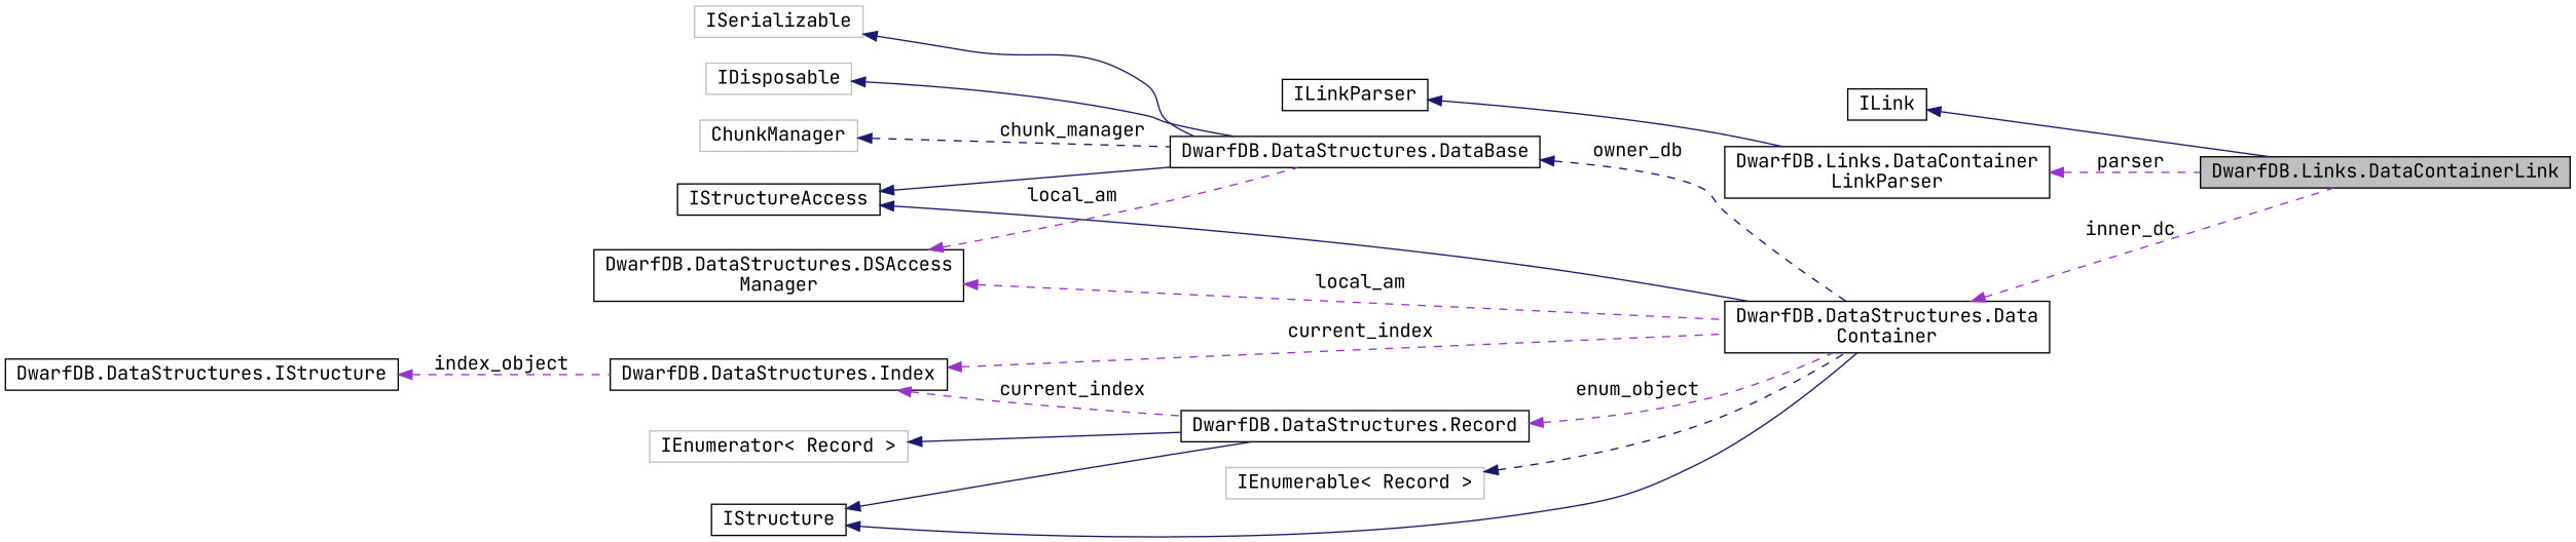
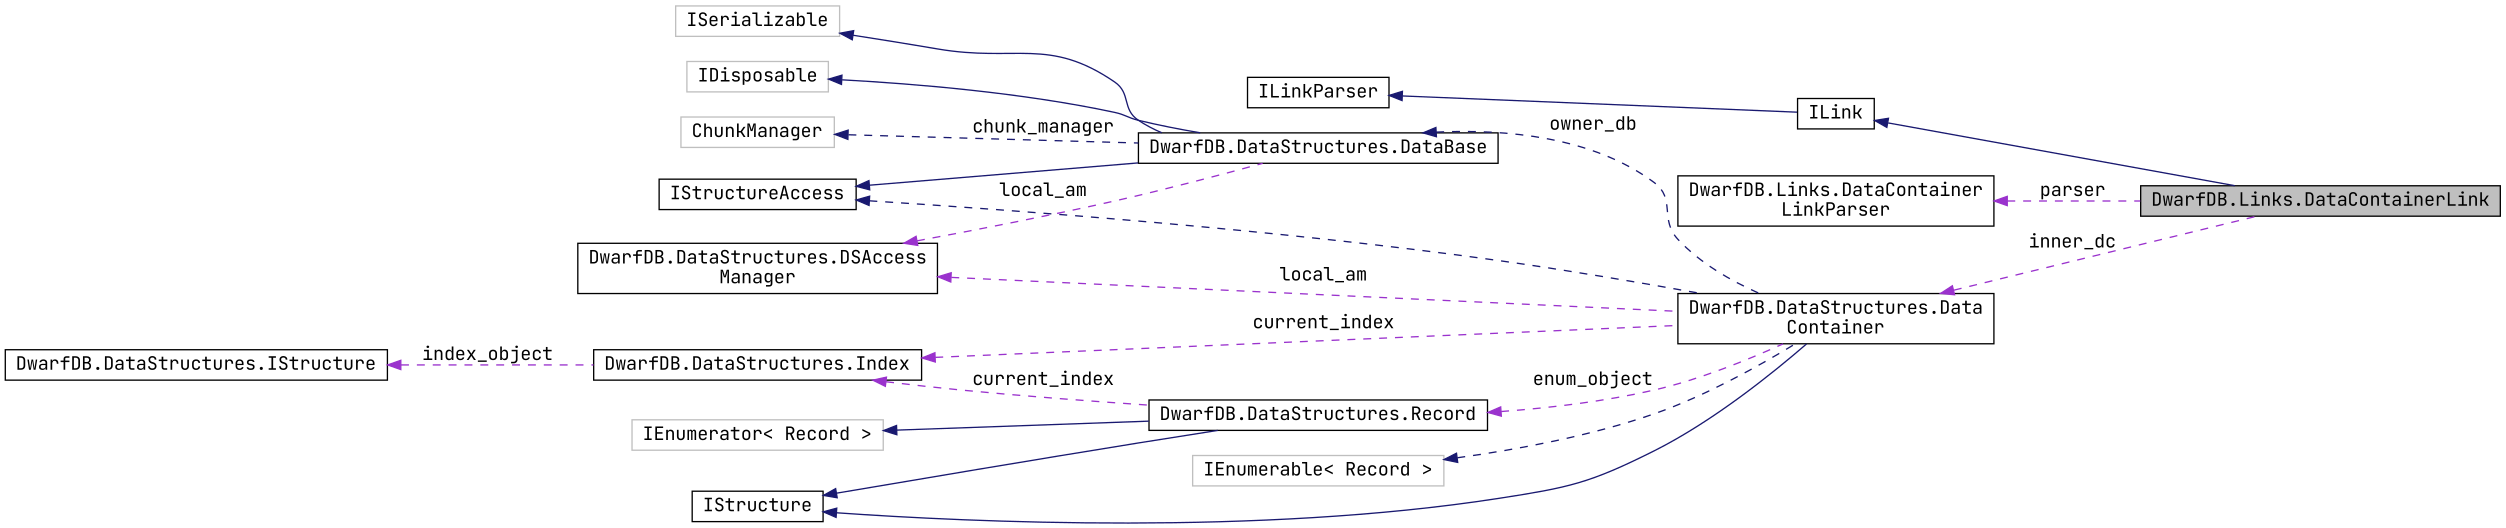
  digraph {
    fontname="JetBrains Mono"
    rankdir=LR
    node [color=black fillcolor=white fontname="JetBrains Mono" fontsize=14 shape=record style=filled]
    edge [color=midnightblue dir=back fontname="JetBrains Mono" fontsize=14 labelfontname=Helvetica labelfontsize=14 style=dashed]
    n1 [fillcolor=grey75 fontcolor=black height=0.2 label="DwarfDB.Links.DataContainerLink" width=0.4]
    n2 [height=0.2 label=ILink width=0.4]
    n3 [height=0.2 label="DwarfDB.Links.DataContainer\lLinkParser" width=0.4]
    n4 [height=0.2 label=ILinkParser width=0.4]
    n5 [height=0.2 label="DwarfDB.DataStructures.Data\lContainer" width=0.4]
    n6 [height=0.2 label=IStructure width=0.4]
    n7 [height=0.2 label="DwarfDB.DataStructures.Record" width=0.4]
    n8 [color=grey75 height=0.2 label="IEnumerable\< Record \>" width=0.4]
    n9 [height=0.2 label=IStructureAccess width=0.4]
    n10 [height=0.2 label="DwarfDB.DataStructures.DataBase" width=0.4]
    n11 [color=grey75 height=0.2 label="IEnumerator\< Record \>" width=0.4]
    n12 [height=0.2 label="DwarfDB.DataStructures.Index" width=0.4]
    n13 [height=0.2 label="DwarfDB.DataStructures.IStructure" width=0.4]
    n14 [color=grey75 height=0.2 label=ISerializable width=0.4]
    n15 [color=grey75 height=0.2 label=IDisposable width=0.4]
    n16 [height=0.2 label="DwarfDB.DataStructures.DSAccess\lManager" width=0.4]
    n17 [color=grey75 height=0.2 label=ChunkManager width=0.4]
    n2 -> n1 [style=solid]
    n3 -> n1 [color=darkorchid3 label=" parser"]
-   n4 -> n3 [style=solid]
+   n4 -> n2 [style=solid]
    n5 -> n1 [color=darkorchid3 label=" inner_dc"]
    n6 -> n5 [style=solid]
    n6 -> n7 [style=solid]
    n7 -> n5 [color=darkorchid3 label=" enum_object"]
    n8 -> n5
-   n9 -> n5 [style=solid]
+   n9 -> n5
    n9 -> n10 [style=solid]
    n10 -> n5 [label=" owner_db"]
    n11 -> n7 [style=solid]
    n12 -> n5 [color=darkorchid3 label=" current_index"]
    n12 -> n7 [color=darkorchid3 label=" current_index"]
    n13 -> n12 [color=darkorchid3 label=" index_object"]
    n14 -> n10 [style=solid]
    n15 -> n10 [style=solid]
    n16 -> n5 [color=darkorchid3 label=" local_am"]
    n16 -> n10 [color=darkorchid3 label=" local_am"]
    n17 -> n10 [label=" chunk_manager"]
  }
